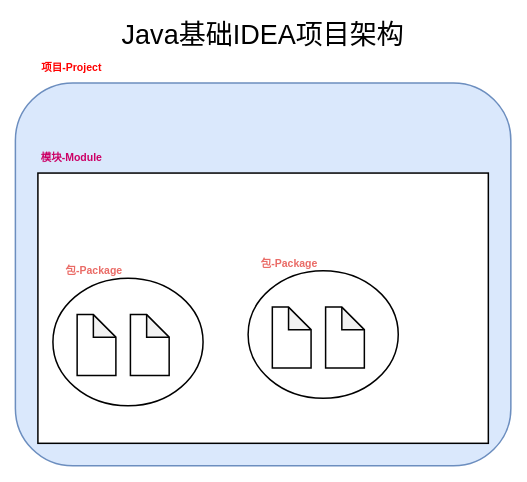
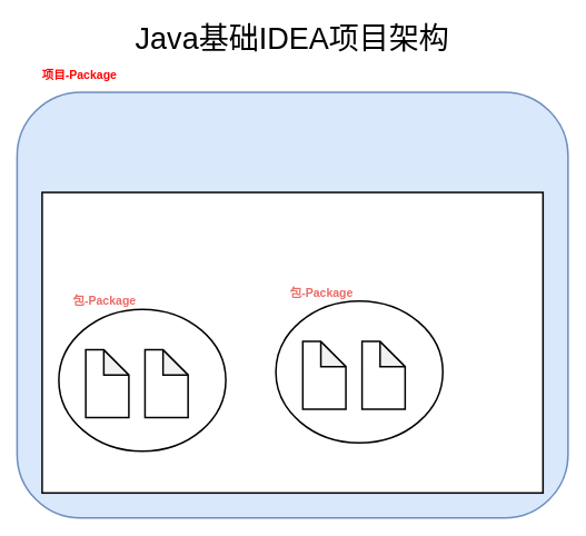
  <mxCell id="0" />
  <mxCell id="1" parent="0" />
  <mxCell id="2" value="" style="rounded=1;whiteSpace=wrap;html=1;strokeWidth=2;fillColor=#dae8fc;strokeColor=#6c8ebf;" vertex="1" parent="1"><mxGeometry x="20" y="110" width="660" height="510" as="geometry" /></mxCell>
  <mxCell id="3" value="&lt;font style=&quot;font-size: 36px&quot;&gt;Java基础IDEA项目架构&lt;/font&gt;" style="text;html=1;strokeColor=none;fillColor=none;align=center;verticalAlign=middle;whiteSpace=wrap;rounded=0;" vertex="1" parent="1"><mxGeometry x="160" y="20" width="380" height="50" as="geometry" /></mxCell>
- <mxCell id="4" value="&lt;b&gt;&lt;font style=&quot;font-size: 14px&quot; color=&quot;#ff0000&quot;&gt;项目-Project&lt;/font&gt;&lt;/b&gt;" style="text;html=1;strokeColor=none;fillColor=none;align=center;verticalAlign=middle;whiteSpace=wrap;rounded=0;" vertex="1" parent="1"><mxGeometry x="40" y="80" width="110" height="20" as="geometry" /></mxCell>
+ <mxCell id="4" value="&lt;b&gt;&lt;font style=&quot;font-size: 14px&quot; color=&quot;#ff0000&quot;&gt;项目-Package&lt;/font&gt;&lt;/b&gt;" style="text;html=1;strokeColor=none;fillColor=none;align=center;verticalAlign=middle;whiteSpace=wrap;rounded=0;" vertex="1" parent="1"><mxGeometry x="40" y="80" width="110" height="20" as="geometry" /></mxCell>
  <mxCell id="5" value="" style="rounded=0;whiteSpace=wrap;html=1;strokeWidth=2;" vertex="1" parent="1"><mxGeometry x="50" y="230" width="600" height="360" as="geometry" /></mxCell>
- <mxCell id="6" value="&lt;b&gt;&lt;font style=&quot;font-size: 14px&quot; color=&quot;#cc0066&quot;&gt;模块-Module&lt;/font&gt;&lt;/b&gt;" style="text;html=1;strokeColor=none;fillColor=none;align=center;verticalAlign=middle;whiteSpace=wrap;rounded=0;" vertex="1" parent="1"><mxGeometry x="40" y="200" width="110" height="20" as="geometry" /></mxCell>
  <mxCell id="7" value="" style="group" vertex="1" connectable="0" parent="1"><mxGeometry x="70" y="350" width="200" height="190" as="geometry" /></mxCell>
  <mxCell id="8" value="" style="group" vertex="1" connectable="0" parent="7"><mxGeometry y="20" width="200" height="170" as="geometry" /></mxCell>
  <mxCell id="9" value="" style="ellipse;whiteSpace=wrap;html=1;strokeWidth=2;" vertex="1" parent="8"><mxGeometry width="200" height="170" as="geometry" /></mxCell>
  <mxCell id="10" value="" style="shape=note;whiteSpace=wrap;html=1;backgroundOutline=1;darkOpacity=0.05;strokeWidth=2;" vertex="1" parent="8"><mxGeometry x="32.258" y="48.571" width="51.613" height="80.952" as="geometry" /></mxCell>
  <mxCell id="11" value="" style="shape=note;whiteSpace=wrap;html=1;backgroundOutline=1;darkOpacity=0.05;strokeWidth=2;" vertex="1" parent="8"><mxGeometry x="103.226" y="48.571" width="51.613" height="80.952" as="geometry" /></mxCell>
  <mxCell id="12" value="&lt;span style=&quot;font-size: 14px&quot;&gt;&lt;b&gt;&lt;font color=&quot;#ea6b66&quot;&gt;包-Package&lt;/font&gt;&lt;/b&gt;&lt;/span&gt;" style="text;html=1;strokeColor=none;fillColor=none;align=center;verticalAlign=middle;whiteSpace=wrap;rounded=0;" vertex="1" parent="7"><mxGeometry width="110" height="20" as="geometry" /></mxCell>
  <mxCell id="13" value="" style="group" vertex="1" connectable="0" parent="1"><mxGeometry x="330" y="340" width="200" height="190" as="geometry" /></mxCell>
  <mxCell id="14" value="" style="group" vertex="1" connectable="0" parent="13"><mxGeometry y="20" width="200" height="170" as="geometry" /></mxCell>
  <mxCell id="15" value="" style="ellipse;whiteSpace=wrap;html=1;strokeWidth=2;" vertex="1" parent="14"><mxGeometry width="200" height="170" as="geometry" /></mxCell>
  <mxCell id="16" value="" style="shape=note;whiteSpace=wrap;html=1;backgroundOutline=1;darkOpacity=0.05;strokeWidth=2;" vertex="1" parent="14"><mxGeometry x="32.258" y="48.571" width="51.613" height="80.952" as="geometry" /></mxCell>
  <mxCell id="17" value="" style="shape=note;whiteSpace=wrap;html=1;backgroundOutline=1;darkOpacity=0.05;strokeWidth=2;" vertex="1" parent="14"><mxGeometry x="103.226" y="48.571" width="51.613" height="80.952" as="geometry" /></mxCell>
  <mxCell id="18" value="&lt;span style=&quot;font-size: 14px&quot;&gt;&lt;b&gt;&lt;font color=&quot;#ea6b66&quot;&gt;包-Package&lt;/font&gt;&lt;/b&gt;&lt;/span&gt;" style="text;html=1;strokeColor=none;fillColor=none;align=center;verticalAlign=middle;whiteSpace=wrap;rounded=0;" vertex="1" parent="13"><mxGeometry width="110" height="20" as="geometry" /></mxCell>
